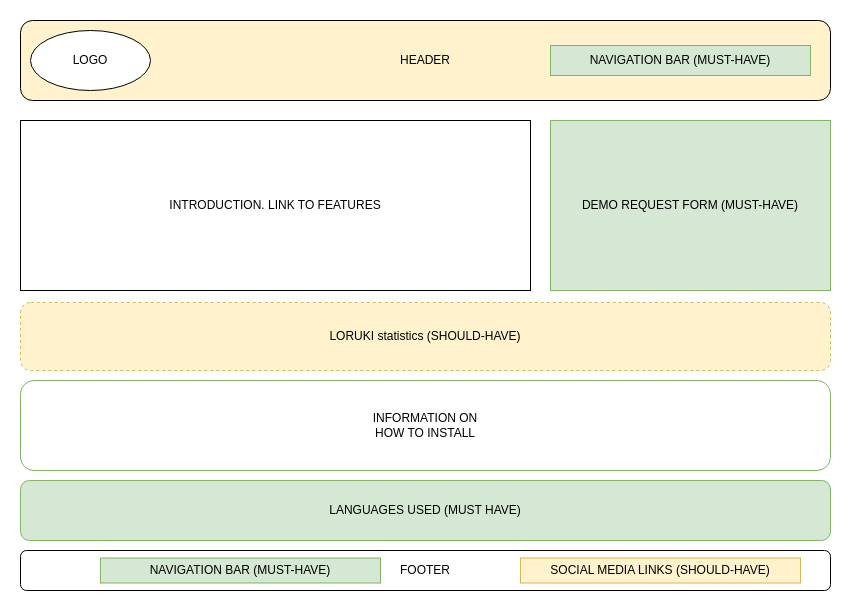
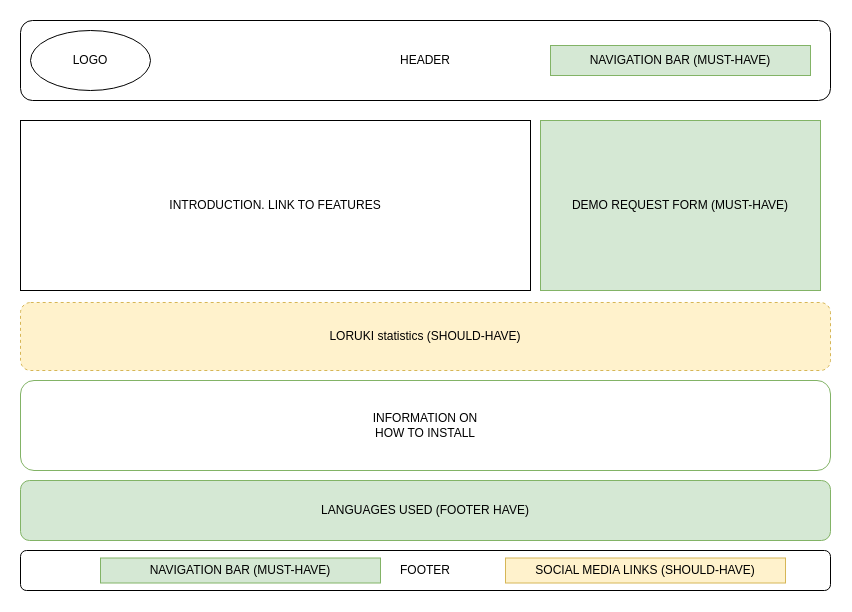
  <mxCell id="0" />
  <mxCell id="1" parent="0" />
- <mxCell id="2" value="HEADER" style="rounded=1;whiteSpace=wrap;html=1;fillColor=#fff2cc;" vertex="1" parent="1"><mxGeometry x="20" y="20" width="810" height="80" as="geometry" /></mxCell>
+ <mxCell id="2" value="HEADER" style="rounded=1;whiteSpace=wrap;html=1;" vertex="1" parent="1"><mxGeometry x="20" y="20" width="810" height="80" as="geometry" /></mxCell>
  <mxCell id="3" value="LOGO" style="ellipse;whiteSpace=wrap;html=1;" vertex="1" parent="1"><mxGeometry x="30" y="30" width="120" height="60" as="geometry" /></mxCell>
  <mxCell id="4" value="NAVIGATION BAR (MUST-HAVE)" style="rounded=0;whiteSpace=wrap;html=1;fillColor=#d5e8d4;strokeColor=#82b366;" vertex="1" parent="1"><mxGeometry x="550" y="45" width="260" height="30" as="geometry" /></mxCell>
  <mxCell id="5" value="FOOTER" style="rounded=1;whiteSpace=wrap;html=1;" vertex="1" parent="1"><mxGeometry x="20" y="550" width="810" height="40" as="geometry" /></mxCell>
  <mxCell id="6" value="NAVIGATION BAR (MUST-HAVE)" style="rounded=0;whiteSpace=wrap;html=1;fillColor=#d5e8d4;strokeColor=#82b366;" vertex="1" parent="1"><mxGeometry x="100" y="557.5" width="280" height="25" as="geometry" /></mxCell>
- <mxCell id="7" value="DEMO REQUEST FORM (MUST-HAVE)" style="rounded=0;whiteSpace=wrap;html=1;fillColor=#d5e8d4;strokeColor=#82b366;" vertex="1" parent="1"><mxGeometry x="550" y="120" width="280" height="170" as="geometry" /></mxCell>
+ <mxCell id="7" value="DEMO REQUEST FORM (MUST-HAVE)" style="rounded=0;whiteSpace=wrap;html=1;fillColor=#d5e8d4;strokeColor=#82b366;" vertex="1" parent="1"><mxGeometry x="540" y="120" width="280" height="170" as="geometry" /></mxCell>
  <mxCell id="8" value="LORUKI statistics (SHOULD-HAVE)" style="rounded=1;whiteSpace=wrap;html=1;fillColor=#fff2cc;strokeColor=#d6b656;dashed=1;" vertex="1" parent="1"><mxGeometry x="20" y="302" width="810" height="68" as="geometry" /></mxCell>
- <mxCell id="9" value="LANGUAGES USED (MUST HAVE)" style="rounded=1;whiteSpace=wrap;html=1;fillColor=#d5e8d4;strokeColor=#82b366;" vertex="1" parent="1"><mxGeometry x="20" y="480" width="810" height="60" as="geometry" /></mxCell>
- <mxCell id="10" value="SOCIAL MEDIA LINKS (SHOULD-HAVE)" style="rounded=0;whiteSpace=wrap;html=1;fillColor=#fff2cc;strokeColor=#d6b656;" vertex="1" parent="1"><mxGeometry x="520" y="557.5" width="280" height="25" as="geometry" /></mxCell>
+ <mxCell id="9" value="LANGUAGES USED (FOOTER HAVE)" style="rounded=1;whiteSpace=wrap;html=1;fillColor=#d5e8d4;strokeColor=#82b366;" vertex="1" parent="1"><mxGeometry x="20" y="480" width="810" height="60" as="geometry" /></mxCell>
+ <mxCell id="10" value="SOCIAL MEDIA LINKS (SHOULD-HAVE)" style="rounded=0;whiteSpace=wrap;html=1;fillColor=#fff2cc;strokeColor=#d6b656;" vertex="1" parent="1"><mxGeometry x="505" y="557.5" width="280" height="25" as="geometry" /></mxCell>
  <mxCell id="11" value="INTRODUCTION. LINK TO FEATURES" style="rounded=0;whiteSpace=wrap;html=1;" vertex="1" parent="1"><mxGeometry x="20" y="120" width="510" height="170" as="geometry" /></mxCell>
  <mxCell id="12" value="INFORMATION ON&lt;br&gt;HOW TO INSTALL" style="rounded=1;whiteSpace=wrap;html=1;fillColor=#ffffff;strokeColor=#82b366;" vertex="1" parent="1"><mxGeometry x="20" y="380" width="810" height="90" as="geometry" /></mxCell>
